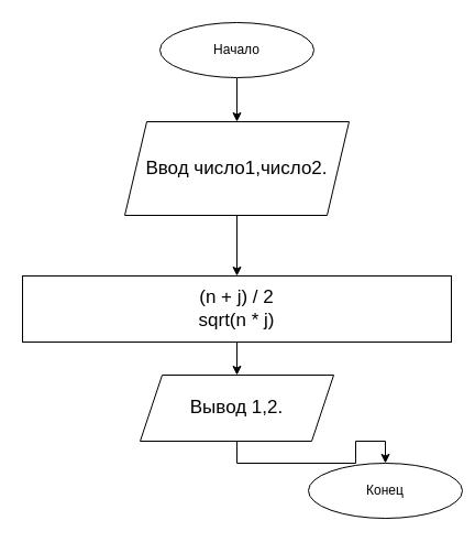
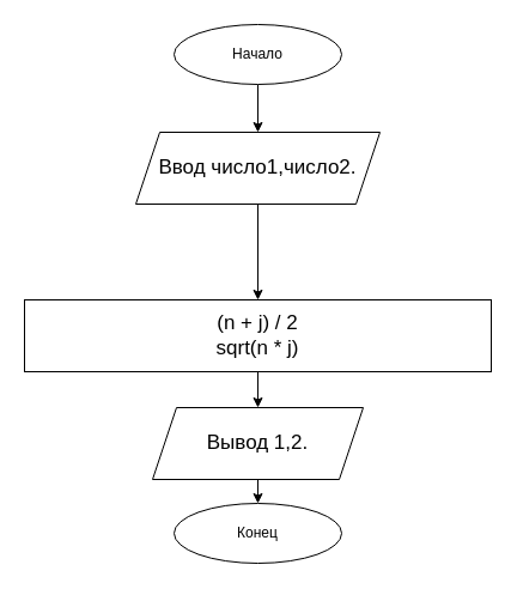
  <mxCell id="0" />
  <mxCell id="1" parent="0" />
  <mxCell id="2" style="edgeStyle=orthogonalEdgeStyle;rounded=0;orthogonalLoop=1;jettySize=auto;html=1;exitX=0.5;exitY=1;exitDx=0;exitDy=0;fontSize=17;" edge="1" parent="1" source="3" target="6"><mxGeometry relative="1" as="geometry" /></mxCell>
  <mxCell id="3" value="Начало" style="ellipse;whiteSpace=wrap;html=1;" vertex="1" parent="1"><mxGeometry x="145" y="20" width="140" height="50" as="geometry" /></mxCell>
- <mxCell id="4" value="Конец" style="ellipse;whiteSpace=wrap;html=1;" vertex="1" parent="1"><mxGeometry x="280" y="420" width="140" height="50" as="geometry" /></mxCell>
+ <mxCell id="4" value="Конец" style="ellipse;whiteSpace=wrap;html=1;" vertex="1" parent="1"><mxGeometry x="145" y="420" width="140" height="50" as="geometry" /></mxCell>
  <mxCell id="5" style="edgeStyle=orthogonalEdgeStyle;rounded=0;orthogonalLoop=1;jettySize=auto;html=1;exitX=0.5;exitY=1;exitDx=0;exitDy=0;entryX=0.5;entryY=0;entryDx=0;entryDy=0;fontSize=17;" edge="1" parent="1" source="6" target="8"><mxGeometry relative="1" as="geometry" /></mxCell>
- <mxCell id="6" value="&lt;div style=&quot;font-size: 17px;&quot;&gt;&lt;font style=&quot;font-size: 17px;&quot;&gt;Ввод число1,число2.&lt;/font&gt;&lt;/div&gt;" style="shape=parallelogram;perimeter=parallelogramPerimeter;whiteSpace=wrap;html=1;fixedSize=1;" vertex="1" parent="1"><mxGeometry x="113" y="110" width="204" height="85" as="geometry" /></mxCell>
+ <mxCell id="6" value="&lt;div style=&quot;font-size: 17px;&quot;&gt;&lt;font style=&quot;font-size: 17px;&quot;&gt;Ввод число1,число2.&lt;/font&gt;&lt;/div&gt;" style="shape=parallelogram;perimeter=parallelogramPerimeter;whiteSpace=wrap;html=1;fixedSize=1;" vertex="1" parent="1"><mxGeometry x="113" y="110" width="204" height="60" as="geometry" /></mxCell>
  <mxCell id="7" style="edgeStyle=orthogonalEdgeStyle;rounded=0;orthogonalLoop=1;jettySize=auto;html=1;exitX=0.5;exitY=1;exitDx=0;exitDy=0;fontSize=17;" edge="1" parent="1" source="8" target="10"><mxGeometry relative="1" as="geometry" /></mxCell>
  <mxCell id="8" value="&lt;div&gt;(n + j) / 2&lt;/div&gt;&lt;div&gt;sqrt(n * j)&lt;br&gt;&lt;/div&gt;" style="rounded=0;whiteSpace=wrap;html=1;fontSize=17;" vertex="1" parent="1"><mxGeometry x="20" y="250" width="390" height="60" as="geometry" /></mxCell>
  <mxCell id="9" style="edgeStyle=orthogonalEdgeStyle;rounded=0;orthogonalLoop=1;jettySize=auto;html=1;exitX=0.5;exitY=1;exitDx=0;exitDy=0;entryX=0.5;entryY=0;entryDx=0;entryDy=0;fontSize=17;" edge="1" parent="1" source="10" target="4"><mxGeometry relative="1" as="geometry" /></mxCell>
  <mxCell id="10" value="&lt;div style=&quot;font-size: 17px;&quot;&gt;&lt;font style=&quot;font-size: 17px;&quot;&gt;Вывод 1,2.&lt;/font&gt;&lt;/div&gt;" style="shape=parallelogram;perimeter=parallelogramPerimeter;whiteSpace=wrap;html=1;fixedSize=1;" vertex="1" parent="1"><mxGeometry x="127" y="340" width="176" height="60" as="geometry" /></mxCell>
